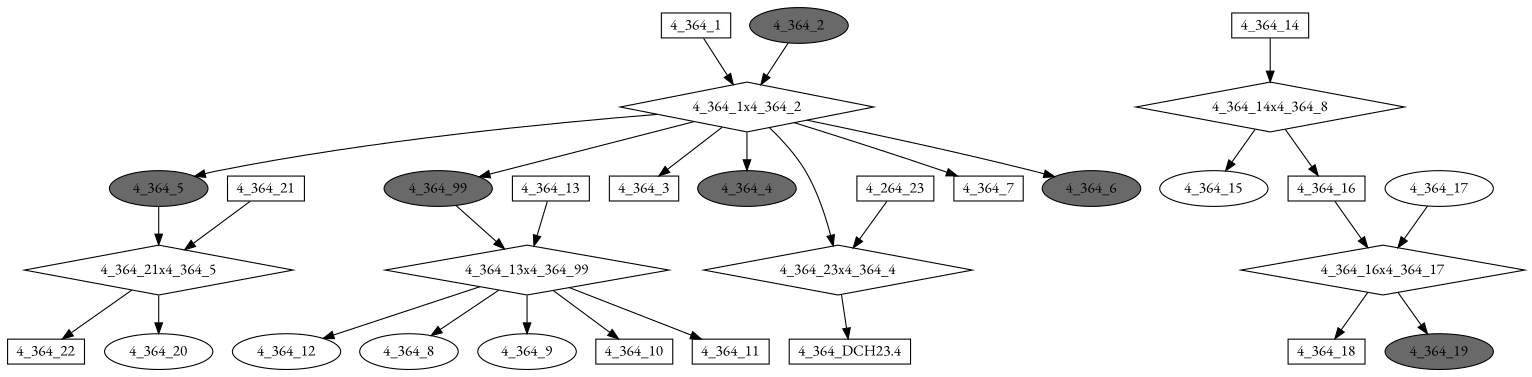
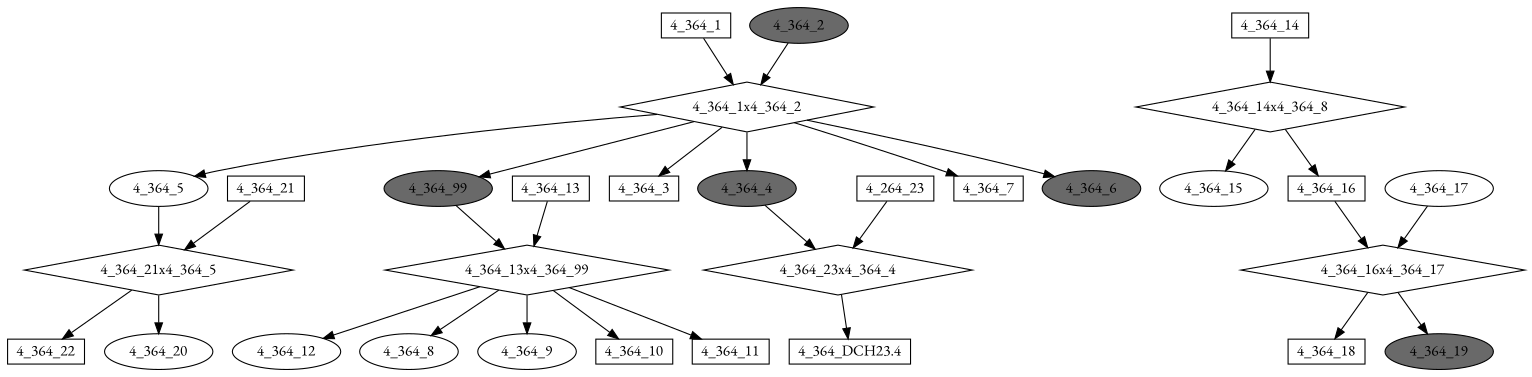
  digraph {
    fontname="EB Garamond"
    node [fillcolor=white fontcolor=black fontname="EB Garamond" regular=0 shape=box style=filled]
    edge [fontname="EB Garamond"]
    "4_364_99" [fillcolor=dimgrey height=0.3 shape=ellipse width=0.5]
    "4_364_13x4_364_99" [height=.1 shape=diamond width=.1 fillcolor="" fontcolor="" regular="" style=""]
    "4_364_9" [height=0.3 shape=ellipse width=0.5]
    "4_364_10" [height=0.3 width=0.5]
    "4_364_11" [height=0.3 width=0.5]
    "4_364_12" [height=0.3 shape=ellipse width=0.5]
    "4_364_8" [height=0.3 shape=ellipse width=0.5]
    "4_364_1x4_364_2" [height=.1 shape=diamond width=.1 fillcolor="" fontcolor="" regular="" style=""]
    "4_364_7" [height=0.3 width=0.5]
    "4_364_6" [fillcolor=dimgrey height=0.3 shape=ellipse width=0.5]
-   "4_364_5" [fillcolor=dimgrey height=0.3 shape=ellipse width=0.5]
+   "4_364_5" [height=0.3 shape=ellipse width=0.5]
    "4_364_3" [height=0.3 width=0.5]
    "4_364_4" [fillcolor=dimgrey height=0.3 shape=ellipse width=0.5]
    "4_364_21x4_364_5" [height=.1 shape=diamond width=.1 fillcolor="" fontcolor="" regular="" style=""]
    "4_364_23x4_364_4" [height=.1 shape=diamond width=.1 fillcolor="" fontcolor="" regular="" style=""]
    "4_364_20" [height=0.3 shape=ellipse width=0.5]
    "4_364_22" [height=0.3 width=0.5]
    "4_364_1" [height=0.3 width=0.5]
    "4_364_13" [height=0.3 width=0.5]
    "4_364_14" [height=0.3 width=0.5]
    "4_364_14x4_364_8" [height=.1 shape=diamond width=.1 fillcolor="" fontcolor="" regular="" style=""]
    "4_364_15" [height=0.3 shape=ellipse width=0.5]
    "4_364_16" [height=0.3 width=0.5]
    "4_364_16x4_364_17" [height=.1 shape=diamond width=.1 fillcolor="" fontcolor="" regular="" style=""]
    "4_364_18" [height=0.3 width=0.5]
    "4_364_19" [fillcolor=dimgrey height=0.3 shape=ellipse width=0.5]
    "4_364_17" [height=0.3 shape=ellipse width=0.5]
    "4_364_2" [fillcolor=dimgrey height=0.3 shape=ellipse width=0.5]
    "4_364_21" [height=0.3 width=0.5]
    n30 [height=0.3 label="4_264_23" width=0.5]
    "4_364_DCH23.4" [height=0.3 width=0.5]
    "4_364_99" -> "4_364_13x4_364_99"
    "4_364_13x4_364_99" -> "4_364_9"
    "4_364_13x4_364_99" -> "4_364_10"
    "4_364_13x4_364_99" -> "4_364_11"
    "4_364_13x4_364_99" -> "4_364_12"
    "4_364_13x4_364_99" -> "4_364_8"
    "4_364_1x4_364_2" -> "4_364_99"
    "4_364_1x4_364_2" -> "4_364_7"
    "4_364_1x4_364_2" -> "4_364_6"
    "4_364_1x4_364_2" -> "4_364_5"
    "4_364_1x4_364_2" -> "4_364_3"
    "4_364_1x4_364_2" -> "4_364_4"
    "4_364_5" -> "4_364_21x4_364_5"
-   "4_364_1x4_364_2" -> "4_364_23x4_364_4"
+   "4_364_4" -> "4_364_23x4_364_4"
    "4_364_21x4_364_5" -> "4_364_20"
    "4_364_21x4_364_5" -> "4_364_22"
    "4_364_23x4_364_4" -> "4_364_DCH23.4"
    "4_364_1" -> "4_364_1x4_364_2"
    "4_364_13" -> "4_364_13x4_364_99"
    "4_364_14" -> "4_364_14x4_364_8"
    "4_364_14x4_364_8" -> "4_364_15"
    "4_364_14x4_364_8" -> "4_364_16"
    "4_364_16" -> "4_364_16x4_364_17"
    "4_364_16x4_364_17" -> "4_364_18"
    "4_364_16x4_364_17" -> "4_364_19"
    "4_364_17" -> "4_364_16x4_364_17"
    "4_364_2" -> "4_364_1x4_364_2"
    "4_364_21" -> "4_364_21x4_364_5"
    n30 -> "4_364_23x4_364_4"
  }
